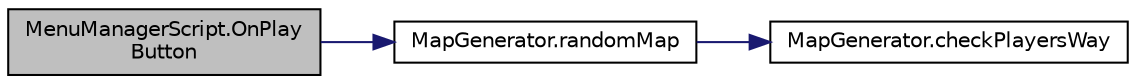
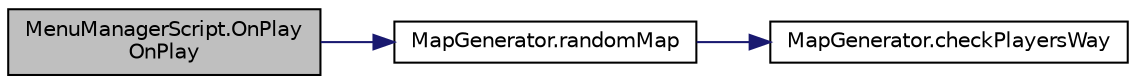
  digraph {
    rankdir=LR
    node [color=black fillcolor=white fontname=Helvetica fontsize=10 shape=record style=filled]
    edge [color=midnightblue fontname=Helvetica fontsize=10 labelfontname=Helvetica labelfontsize=10 style=solid]
-   n1 [fillcolor=grey75 fontcolor=black height=0.2 label="MenuManagerScript.OnPlay\lButton" width=0.4]
+   n1 [fillcolor=grey75 fontcolor=black height=0.2 label="MenuManagerScript.OnPlay\lOnPlay" width=0.4]
    n2 [height=0.2 label="MapGenerator.randomMap" width=0.4]
    n3 [height=0.2 label="MapGenerator.checkPlayersWay" width=0.4]
    n1 -> n2
    n2 -> n3
  }
